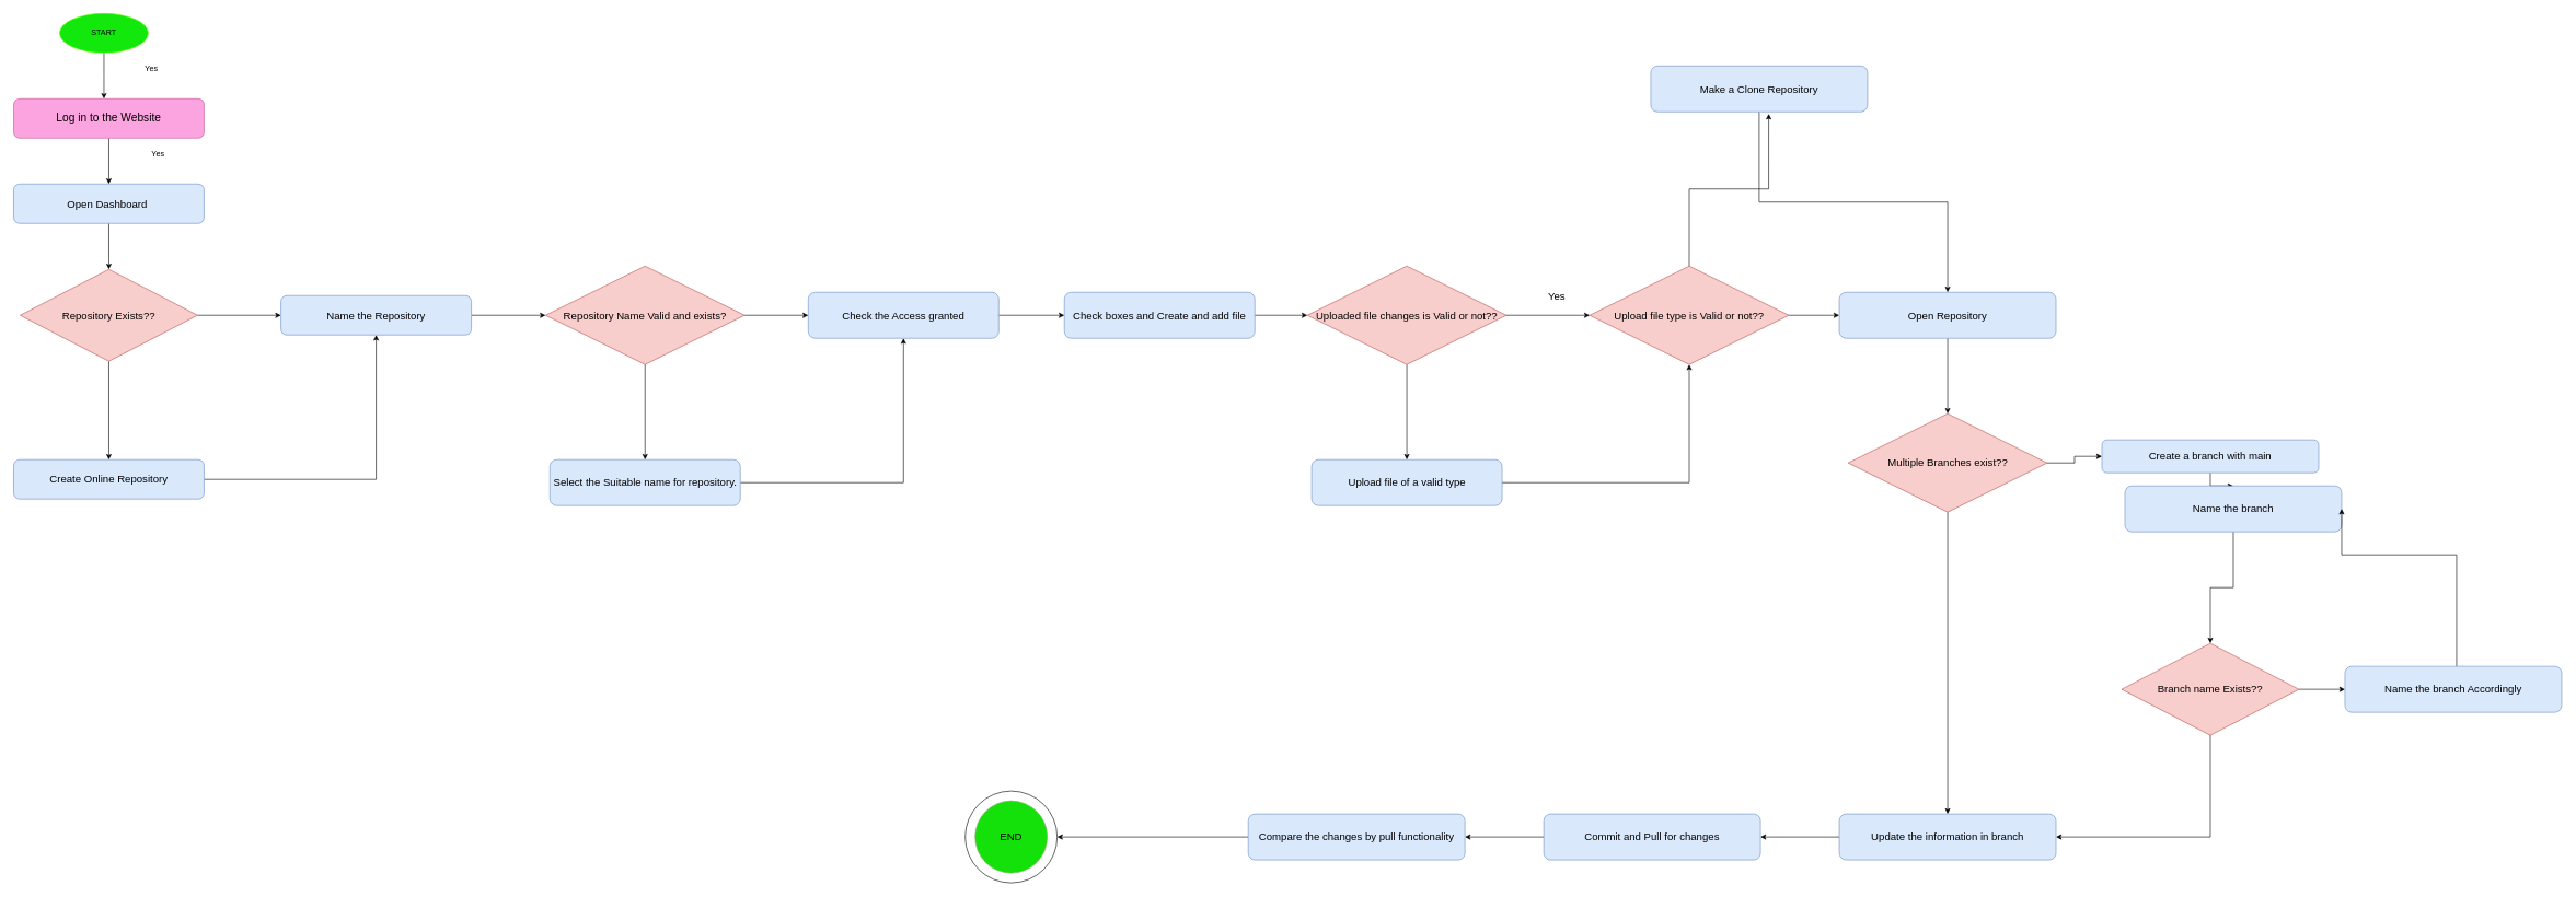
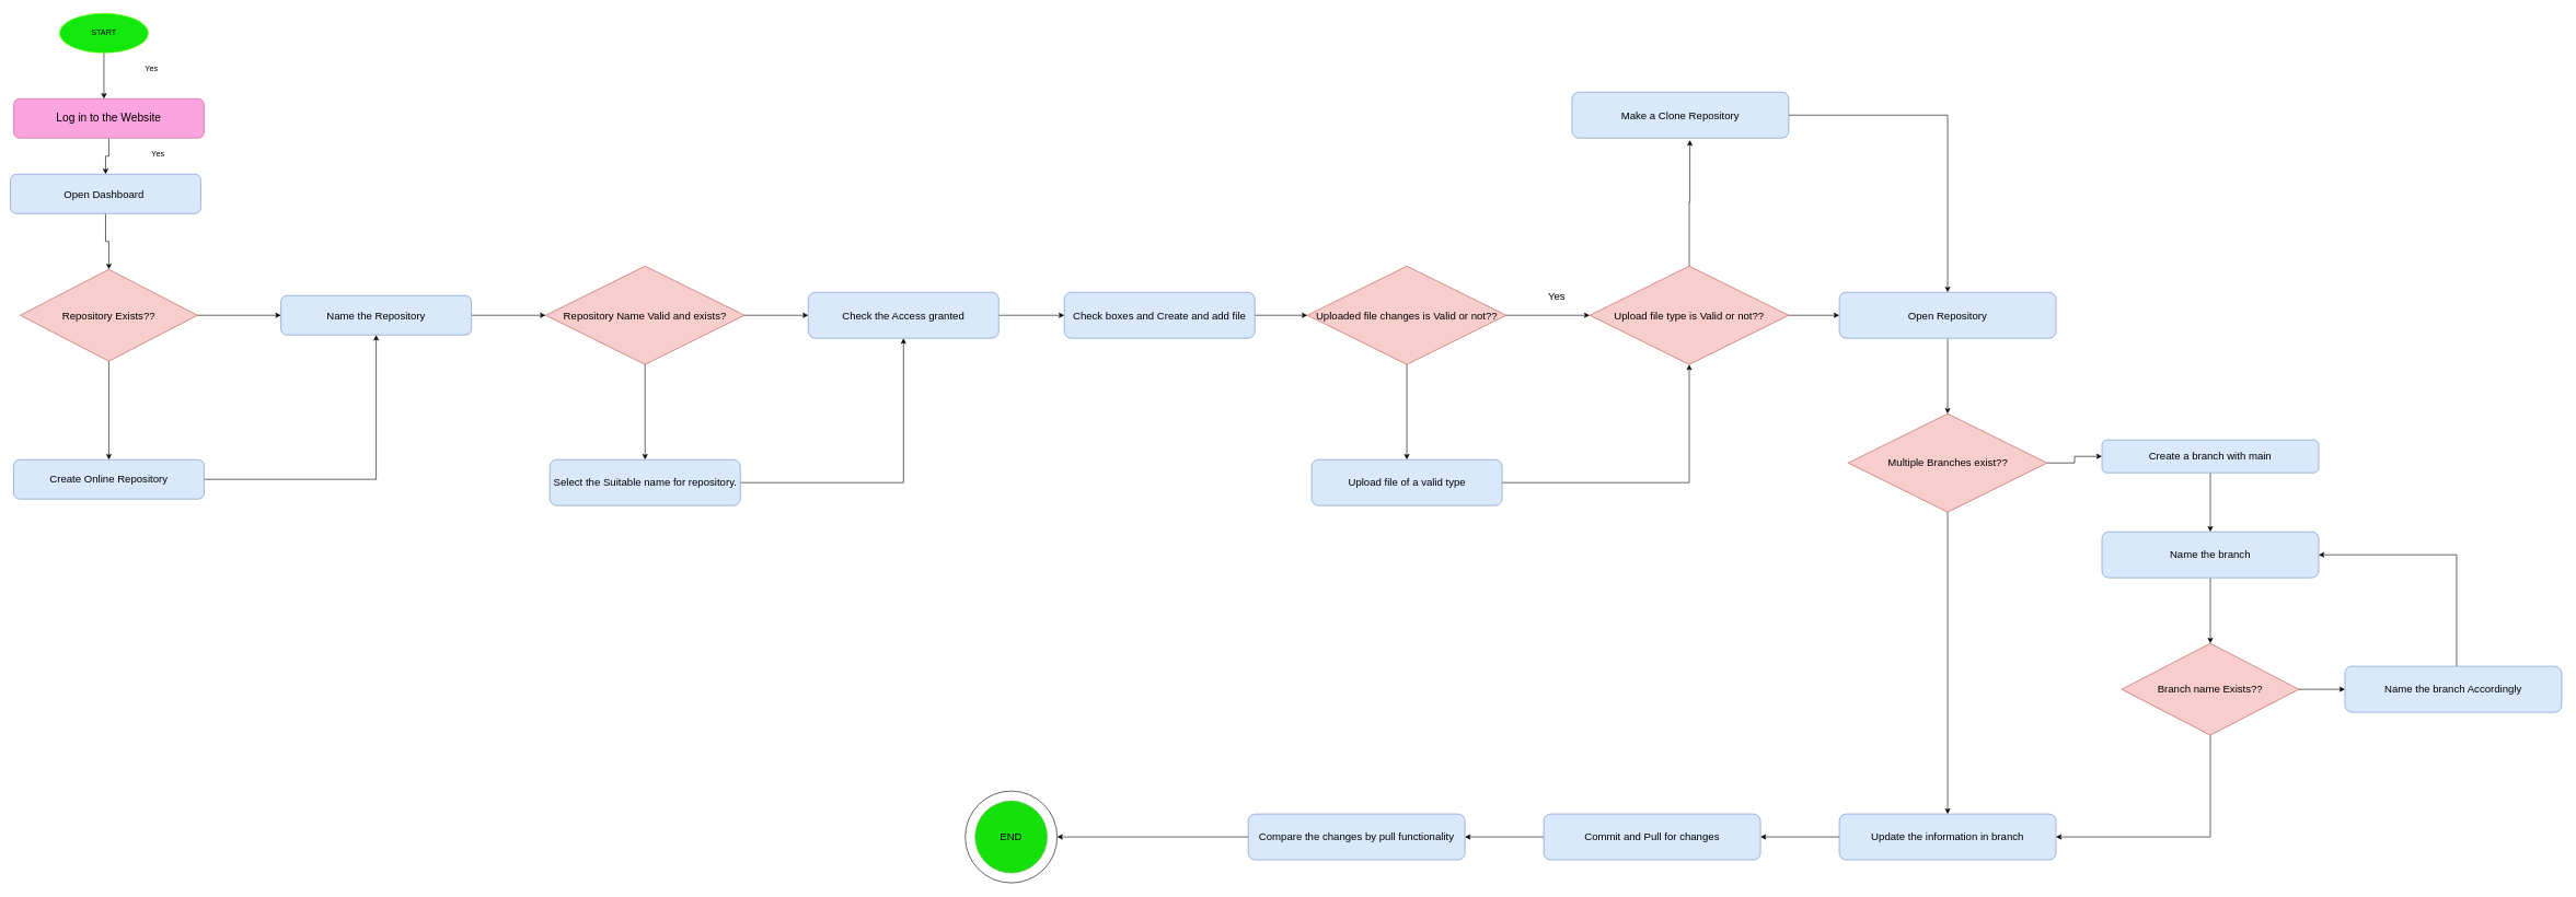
  <mxCell id="0" />
  <mxCell id="1" parent="0" />
  <mxCell id="2" value="" style="edgeStyle=orthogonalEdgeStyle;rounded=0;orthogonalLoop=1;jettySize=auto;html=1;" edge="1" parent="1" source="3"><mxGeometry relative="1" as="geometry"><mxPoint x="157.5" y="150" as="targetPoint" /></mxGeometry></mxCell>
  <mxCell id="3" value="START" style="ellipse;whiteSpace=wrap;html=1;fillColor=#13E80C;strokeColor=#61FF05;" vertex="1" parent="1"><mxGeometry x="90" y="20" width="135" height="60" as="geometry" /></mxCell>
  <mxCell id="4" value="" style="edgeStyle=orthogonalEdgeStyle;rounded=0;orthogonalLoop=1;jettySize=auto;html=1;" edge="1" parent="1" source="5" target="13"><mxGeometry relative="1" as="geometry" /></mxCell>
  <mxCell id="5" value="&lt;font style=&quot;font-size: 17px;&quot;&gt;Log in to the Website&lt;/font&gt;" style="rounded=1;whiteSpace=wrap;html=1;fillColor=#FCA4DF;strokeColor=#BF588B;" vertex="1" parent="1"><mxGeometry x="20" y="150" width="290" height="60" as="geometry" /></mxCell>
  <mxCell id="6" value="Yes&lt;br&gt;" style="text;html=1;strokeColor=none;fillColor=none;align=center;verticalAlign=middle;whiteSpace=wrap;rounded=0;" vertex="1" parent="1"><mxGeometry x="200" y="90" width="60" height="30" as="geometry" /></mxCell>
  <mxCell id="7" value="Yes&lt;br&gt;" style="text;html=1;strokeColor=none;fillColor=none;align=center;verticalAlign=middle;whiteSpace=wrap;rounded=0;" vertex="1" parent="1"><mxGeometry x="210" y="220" width="60" height="30" as="geometry" /></mxCell>
  <mxCell id="8" value="" style="edgeStyle=orthogonalEdgeStyle;rounded=0;orthogonalLoop=1;jettySize=auto;html=1;" edge="1" parent="1" source="9" target="19"><mxGeometry relative="1" as="geometry" /></mxCell>
  <mxCell id="9" value="&lt;font style=&quot;font-size: 16px;&quot;&gt;Name the Repository&lt;/font&gt;" style="rounded=1;whiteSpace=wrap;html=1;fillColor=#dae8fc;strokeColor=#6c8ebf;" vertex="1" parent="1"><mxGeometry x="427" y="450" width="290" height="60" as="geometry" /></mxCell>
  <mxCell id="10" style="edgeStyle=orthogonalEdgeStyle;rounded=0;orthogonalLoop=1;jettySize=auto;html=1;" edge="1" parent="1" source="11" target="9"><mxGeometry relative="1" as="geometry"><mxPoint x="570" y="520" as="targetPoint" /></mxGeometry></mxCell>
  <mxCell id="11" value="&lt;font style=&quot;font-size: 16px;&quot;&gt;Create Online Repository&lt;/font&gt;" style="rounded=1;whiteSpace=wrap;html=1;fillColor=#dae8fc;strokeColor=#6c8ebf;" vertex="1" parent="1"><mxGeometry x="20" y="700" width="290" height="60" as="geometry" /></mxCell>
  <mxCell id="12" value="" style="edgeStyle=orthogonalEdgeStyle;rounded=0;orthogonalLoop=1;jettySize=auto;html=1;" edge="1" parent="1" source="13" target="16"><mxGeometry relative="1" as="geometry" /></mxCell>
- <mxCell id="13" value="&lt;font style=&quot;font-size: 16px;&quot;&gt;Open Dashboard&amp;nbsp;&lt;/font&gt;" style="rounded=1;whiteSpace=wrap;html=1;fillColor=#dae8fc;strokeColor=#6c8ebf;" vertex="1" parent="1"><mxGeometry x="20" y="280" width="290" height="60" as="geometry" /></mxCell>
+ <mxCell id="13" value="&lt;font style=&quot;font-size: 16px;&quot;&gt;Open Dashboard&amp;nbsp;&lt;/font&gt;" style="rounded=1;whiteSpace=wrap;html=1;fillColor=#dae8fc;strokeColor=#6c8ebf;" vertex="1" parent="1"><mxGeometry x="15" y="265" width="290" height="60" as="geometry" /></mxCell>
  <mxCell id="14" style="edgeStyle=orthogonalEdgeStyle;rounded=0;orthogonalLoop=1;jettySize=auto;html=1;" edge="1" parent="1" source="16" target="9"><mxGeometry relative="1" as="geometry" /></mxCell>
  <mxCell id="15" value="" style="edgeStyle=orthogonalEdgeStyle;rounded=0;orthogonalLoop=1;jettySize=auto;html=1;" edge="1" parent="1" source="16" target="11"><mxGeometry relative="1" as="geometry" /></mxCell>
  <mxCell id="16" value="&lt;span style=&quot;font-size: 16px;&quot;&gt;Repository Exists??&lt;/span&gt;" style="rhombus;whiteSpace=wrap;html=1;fillColor=#f8cecc;strokeColor=#b85450;" vertex="1" parent="1"><mxGeometry x="30" y="410" width="270" height="140" as="geometry" /></mxCell>
  <mxCell id="17" value="" style="edgeStyle=orthogonalEdgeStyle;rounded=0;orthogonalLoop=1;jettySize=auto;html=1;" edge="1" parent="1" source="19" target="21"><mxGeometry relative="1" as="geometry" /></mxCell>
  <mxCell id="18" value="" style="edgeStyle=orthogonalEdgeStyle;rounded=0;orthogonalLoop=1;jettySize=auto;html=1;" edge="1" parent="1" source="19" target="23"><mxGeometry relative="1" as="geometry" /></mxCell>
  <mxCell id="19" value="&lt;span style=&quot;font-size: 16px;&quot;&gt;Repository Name Valid and exists?&lt;/span&gt;" style="rhombus;whiteSpace=wrap;html=1;fillColor=#f8cecc;strokeColor=#b85450;" vertex="1" parent="1"><mxGeometry x="830" y="405" width="303" height="150" as="geometry" /></mxCell>
  <mxCell id="20" style="edgeStyle=orthogonalEdgeStyle;rounded=0;orthogonalLoop=1;jettySize=auto;html=1;entryX=0.5;entryY=1;entryDx=0;entryDy=0;" edge="1" parent="1" source="21" target="23"><mxGeometry relative="1" as="geometry"><mxPoint x="1390" y="570" as="targetPoint" /></mxGeometry></mxCell>
  <mxCell id="21" value="&lt;font style=&quot;font-size: 16px;&quot;&gt;Select the Suitable name for repository.&lt;/font&gt;" style="rounded=1;whiteSpace=wrap;html=1;fillColor=#dae8fc;strokeColor=#6c8ebf;" vertex="1" parent="1"><mxGeometry x="836.5" y="700" width="290" height="70" as="geometry" /></mxCell>
  <mxCell id="22" value="" style="edgeStyle=orthogonalEdgeStyle;rounded=0;orthogonalLoop=1;jettySize=auto;html=1;" edge="1" parent="1" source="23" target="25"><mxGeometry relative="1" as="geometry" /></mxCell>
  <mxCell id="23" value="&lt;font style=&quot;font-size: 16px;&quot;&gt;Check the Access granted&lt;/font&gt;" style="rounded=1;whiteSpace=wrap;html=1;fillColor=#dae8fc;strokeColor=#6c8ebf;" vertex="1" parent="1"><mxGeometry x="1230" y="445" width="290" height="70" as="geometry" /></mxCell>
  <mxCell id="24" value="" style="edgeStyle=orthogonalEdgeStyle;rounded=0;orthogonalLoop=1;jettySize=auto;html=1;" edge="1" parent="1" source="25" target="28"><mxGeometry relative="1" as="geometry" /></mxCell>
  <mxCell id="25" value="&lt;font style=&quot;font-size: 16px;&quot;&gt;Check boxes and Create and add file&lt;/font&gt;" style="rounded=1;whiteSpace=wrap;html=1;fillColor=#dae8fc;strokeColor=#6c8ebf;" vertex="1" parent="1"><mxGeometry x="1620" y="445" width="290" height="70" as="geometry" /></mxCell>
  <mxCell id="26" value="" style="edgeStyle=orthogonalEdgeStyle;rounded=0;orthogonalLoop=1;jettySize=auto;html=1;" edge="1" parent="1" source="28" target="31"><mxGeometry relative="1" as="geometry" /></mxCell>
  <mxCell id="27" style="edgeStyle=orthogonalEdgeStyle;rounded=0;orthogonalLoop=1;jettySize=auto;html=1;" edge="1" parent="1" source="28" target="34"><mxGeometry relative="1" as="geometry"><mxPoint x="2141" y="290" as="targetPoint" /></mxGeometry></mxCell>
  <mxCell id="28" value="&lt;font style=&quot;font-size: 16px;&quot;&gt;Uploaded file changes is Valid or not??&lt;/font&gt;" style="rhombus;whiteSpace=wrap;html=1;fillColor=#f8cecc;strokeColor=#b85450;" vertex="1" parent="1"><mxGeometry x="1990" y="405" width="303" height="150" as="geometry" /></mxCell>
  <mxCell id="29" style="edgeStyle=orthogonalEdgeStyle;rounded=0;orthogonalLoop=1;jettySize=auto;html=1;entryX=0.544;entryY=1.043;entryDx=0;entryDy=0;entryPerimeter=0;" edge="1" parent="1" source="31" target="36"><mxGeometry relative="1" as="geometry" /></mxCell>
  <mxCell id="30" value="" style="edgeStyle=orthogonalEdgeStyle;rounded=0;orthogonalLoop=1;jettySize=auto;html=1;" edge="1" parent="1" source="31" target="38"><mxGeometry relative="1" as="geometry" /></mxCell>
  <mxCell id="31" value="&lt;font style=&quot;font-size: 16px;&quot;&gt;Upload file type is Valid or not??&lt;/font&gt;" style="rhombus;whiteSpace=wrap;html=1;fillColor=#f8cecc;strokeColor=#b85450;" vertex="1" parent="1"><mxGeometry x="2420" y="405" width="303" height="150" as="geometry" /></mxCell>
  <mxCell id="32" value="&lt;font style=&quot;font-size: 16px;&quot;&gt;Yes&lt;/font&gt;" style="text;html=1;strokeColor=none;fillColor=none;align=center;verticalAlign=middle;whiteSpace=wrap;rounded=0;" vertex="1" parent="1"><mxGeometry x="2330" y="430" width="80" height="40" as="geometry" /></mxCell>
  <mxCell id="33" style="edgeStyle=orthogonalEdgeStyle;rounded=0;orthogonalLoop=1;jettySize=auto;html=1;" edge="1" parent="1" source="34" target="31"><mxGeometry relative="1" as="geometry"><mxPoint x="2570" y="400" as="targetPoint" /></mxGeometry></mxCell>
  <mxCell id="34" value="&lt;font style=&quot;font-size: 16px;&quot;&gt;Upload file of a valid type&lt;/font&gt;" style="rounded=1;whiteSpace=wrap;html=1;fillColor=#dae8fc;strokeColor=#6c8ebf;" vertex="1" parent="1"><mxGeometry x="1996.5" y="700" width="290" height="70" as="geometry" /></mxCell>
  <mxCell id="35" style="edgeStyle=orthogonalEdgeStyle;rounded=0;orthogonalLoop=1;jettySize=auto;html=1;entryX=0.5;entryY=0;entryDx=0;entryDy=0;" edge="1" parent="1" source="36" target="38"><mxGeometry relative="1" as="geometry" /></mxCell>
- <mxCell id="36" value="&lt;font style=&quot;font-size: 16px;&quot;&gt;Make a Clone Repository&lt;/font&gt;" style="rounded=1;whiteSpace=wrap;html=1;fillColor=#dae8fc;strokeColor=#6c8ebf;" vertex="1" parent="1"><mxGeometry x="2513" y="100" width="330" height="70" as="geometry" /></mxCell>
+ <mxCell id="36" value="&lt;font style=&quot;font-size: 16px;&quot;&gt;Make a Clone Repository&lt;/font&gt;" style="rounded=1;whiteSpace=wrap;html=1;fillColor=#dae8fc;strokeColor=#6c8ebf;" vertex="1" parent="1"><mxGeometry x="2393" y="140" width="330" height="70" as="geometry" /></mxCell>
  <mxCell id="37" value="" style="edgeStyle=orthogonalEdgeStyle;rounded=0;orthogonalLoop=1;jettySize=auto;html=1;" edge="1" parent="1" source="38" target="41"><mxGeometry relative="1" as="geometry" /></mxCell>
  <mxCell id="38" value="&lt;font style=&quot;font-size: 16px;&quot;&gt;Open Repository&lt;/font&gt;" style="rounded=1;whiteSpace=wrap;html=1;fillColor=#dae8fc;strokeColor=#6c8ebf;" vertex="1" parent="1"><mxGeometry x="2800" y="445" width="330" height="70" as="geometry" /></mxCell>
  <mxCell id="39" value="" style="edgeStyle=orthogonalEdgeStyle;rounded=0;orthogonalLoop=1;jettySize=auto;html=1;" edge="1" parent="1" source="41" target="43"><mxGeometry relative="1" as="geometry" /></mxCell>
  <mxCell id="40" style="edgeStyle=orthogonalEdgeStyle;rounded=0;orthogonalLoop=1;jettySize=auto;html=1;entryX=0.5;entryY=0;entryDx=0;entryDy=0;" edge="1" parent="1" source="41" target="50"><mxGeometry relative="1" as="geometry" /></mxCell>
  <mxCell id="41" value="&lt;font style=&quot;font-size: 16px;&quot;&gt;Multiple Branches exist??&lt;/font&gt;" style="rhombus;whiteSpace=wrap;html=1;fillColor=#f8cecc;strokeColor=#b85450;" vertex="1" parent="1"><mxGeometry x="2813.5" y="630" width="303" height="150" as="geometry" /></mxCell>
  <mxCell id="42" value="" style="edgeStyle=orthogonalEdgeStyle;rounded=0;orthogonalLoop=1;jettySize=auto;html=1;" edge="1" parent="1" source="43" target="45"><mxGeometry relative="1" as="geometry" /></mxCell>
  <mxCell id="43" value="&lt;font style=&quot;font-size: 16px;&quot;&gt;Create a branch with main&lt;/font&gt;" style="rounded=1;whiteSpace=wrap;html=1;fillColor=#dae8fc;strokeColor=#6c8ebf;" vertex="1" parent="1"><mxGeometry x="3200" y="670" width="330" height="50" as="geometry" /></mxCell>
  <mxCell id="44" value="" style="edgeStyle=orthogonalEdgeStyle;rounded=0;orthogonalLoop=1;jettySize=auto;html=1;" edge="1" parent="1" source="45" target="48"><mxGeometry relative="1" as="geometry" /></mxCell>
- <mxCell id="45" value="&lt;font style=&quot;font-size: 16px;&quot;&gt;Name the branch&lt;/font&gt;" style="rounded=1;whiteSpace=wrap;html=1;fillColor=#dae8fc;strokeColor=#6c8ebf;" vertex="1" parent="1"><mxGeometry x="3235" y="740" width="330" height="70" as="geometry" /></mxCell>
+ <mxCell id="45" value="&lt;font style=&quot;font-size: 16px;&quot;&gt;Name the branch&lt;/font&gt;" style="rounded=1;whiteSpace=wrap;html=1;fillColor=#dae8fc;strokeColor=#6c8ebf;" vertex="1" parent="1"><mxGeometry x="3200" y="810" width="330" height="70" as="geometry" /></mxCell>
  <mxCell id="46" style="edgeStyle=orthogonalEdgeStyle;rounded=0;orthogonalLoop=1;jettySize=auto;html=1;entryX=1;entryY=0.5;entryDx=0;entryDy=0;" edge="1" parent="1" source="48" target="50"><mxGeometry relative="1" as="geometry"><Array as="points"><mxPoint x="3365" y="1275" /></Array></mxGeometry></mxCell>
  <mxCell id="47" value="" style="edgeStyle=orthogonalEdgeStyle;rounded=0;orthogonalLoop=1;jettySize=auto;html=1;" edge="1" parent="1" source="48" target="52"><mxGeometry relative="1" as="geometry" /></mxCell>
  <mxCell id="48" value="&lt;span style=&quot;font-size: 16px;&quot;&gt;Branch name Exists??&lt;/span&gt;" style="rhombus;whiteSpace=wrap;html=1;fillColor=#f8cecc;strokeColor=#b85450;" vertex="1" parent="1"><mxGeometry x="3230" y="980" width="270" height="140" as="geometry" /></mxCell>
  <mxCell id="49" style="edgeStyle=orthogonalEdgeStyle;rounded=0;orthogonalLoop=1;jettySize=auto;html=1;entryX=1;entryY=0.5;entryDx=0;entryDy=0;" edge="1" parent="1" source="50" target="54"><mxGeometry relative="1" as="geometry" /></mxCell>
  <mxCell id="50" value="&lt;font style=&quot;font-size: 16px;&quot;&gt;Update the information in branch&lt;/font&gt;" style="rounded=1;whiteSpace=wrap;html=1;fillColor=#dae8fc;strokeColor=#6c8ebf;" vertex="1" parent="1"><mxGeometry x="2800" y="1240" width="330" height="70" as="geometry" /></mxCell>
  <mxCell id="51" style="edgeStyle=orthogonalEdgeStyle;rounded=0;orthogonalLoop=1;jettySize=auto;html=1;entryX=1;entryY=0.5;entryDx=0;entryDy=0;" edge="1" parent="1" source="52" target="45"><mxGeometry relative="1" as="geometry"><Array as="points"><mxPoint x="3740" y="845" /></Array></mxGeometry></mxCell>
  <mxCell id="52" value="&lt;font style=&quot;font-size: 16px;&quot;&gt;Name the branch Accordingly&lt;/font&gt;" style="rounded=1;whiteSpace=wrap;html=1;fillColor=#dae8fc;strokeColor=#6c8ebf;" vertex="1" parent="1"><mxGeometry x="3570" y="1015" width="330" height="70" as="geometry" /></mxCell>
  <mxCell id="53" style="edgeStyle=orthogonalEdgeStyle;rounded=0;orthogonalLoop=1;jettySize=auto;html=1;entryX=1;entryY=0.5;entryDx=0;entryDy=0;" edge="1" parent="1" source="54" target="56"><mxGeometry relative="1" as="geometry" /></mxCell>
  <mxCell id="54" value="&lt;font style=&quot;font-size: 16px;&quot;&gt;Commit and Pull for changes&lt;/font&gt;" style="rounded=1;whiteSpace=wrap;html=1;fillColor=#dae8fc;strokeColor=#6c8ebf;" vertex="1" parent="1"><mxGeometry x="2350" y="1240" width="330" height="70" as="geometry" /></mxCell>
  <mxCell id="55" style="edgeStyle=orthogonalEdgeStyle;rounded=0;orthogonalLoop=1;jettySize=auto;html=1;entryX=1;entryY=0.5;entryDx=0;entryDy=0;" edge="1" parent="1" source="56" target="57"><mxGeometry relative="1" as="geometry" /></mxCell>
  <mxCell id="56" value="&lt;font style=&quot;font-size: 16px;&quot;&gt;Compare the changes by pull functionality&lt;/font&gt;" style="rounded=1;whiteSpace=wrap;html=1;fillColor=#dae8fc;strokeColor=#6c8ebf;" vertex="1" parent="1"><mxGeometry x="1900" y="1240" width="330" height="70" as="geometry" /></mxCell>
  <mxCell id="57" value="" style="ellipse;whiteSpace=wrap;html=1;aspect=fixed;" vertex="1" parent="1"><mxGeometry x="1469" y="1205" width="140" height="140" as="geometry" /></mxCell>
  <mxCell id="58" value="&lt;font style=&quot;font-size: 16px;&quot;&gt;END&lt;/font&gt;" style="ellipse;whiteSpace=wrap;html=1;aspect=fixed;fillColor=#14e109;strokeColor=#82b366;" vertex="1" parent="1"><mxGeometry x="1484" y="1220" width="110" height="110" as="geometry" /></mxCell>
